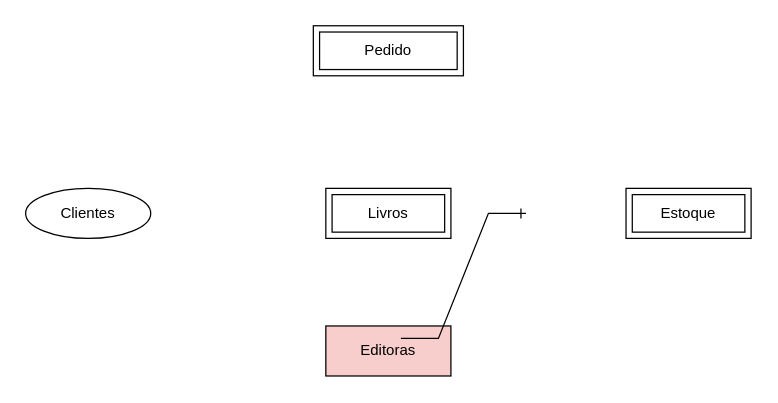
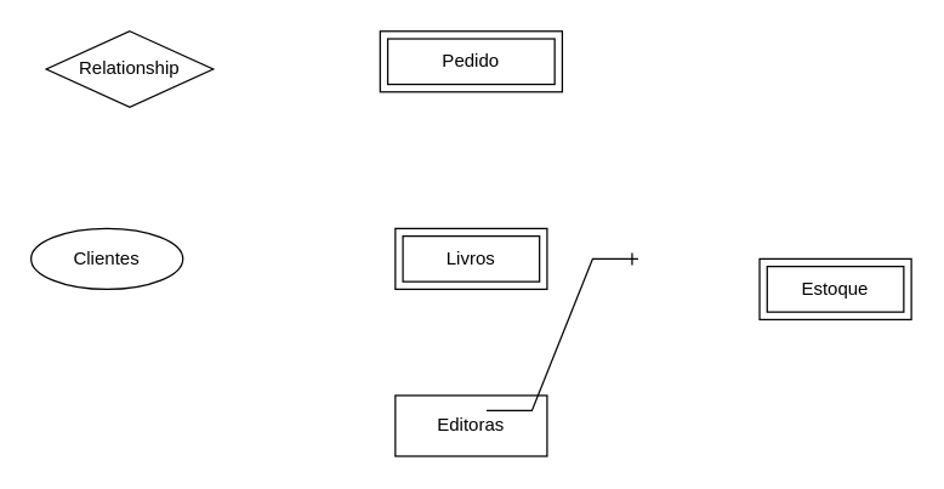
  <mxCell id="0" />
  <mxCell id="1" parent="0" />
  <mxCell id="2" value="Clientes" style="ellipse;whiteSpace=wrap;html=1;align=center;" vertex="1" parent="1"><mxGeometry x="20" y="150" width="100" height="40" as="geometry" /></mxCell>
- <mxCell id="3" value="Editoras" style="whiteSpace=wrap;html=1;align=center;fillColor=#f8cecc;" vertex="1" parent="1"><mxGeometry x="260" y="260" width="100" height="40" as="geometry" /></mxCell>
+ <mxCell id="3" value="Editoras" style="whiteSpace=wrap;html=1;align=center;" vertex="1" parent="1"><mxGeometry x="260" y="260" width="100" height="40" as="geometry" /></mxCell>
  <mxCell id="4" value="Livros" style="shape=ext;margin=3;double=1;whiteSpace=wrap;html=1;align=center;" vertex="1" parent="1"><mxGeometry x="260" y="150" width="100" height="40" as="geometry" /></mxCell>
  <mxCell id="5" value="Pedido" style="shape=ext;margin=3;double=1;whiteSpace=wrap;html=1;align=center;" vertex="1" parent="1"><mxGeometry x="250" y="20" width="120" height="40" as="geometry" /></mxCell>
- <mxCell id="6" value="Estoque" style="shape=ext;margin=3;double=1;whiteSpace=wrap;html=1;align=center;" vertex="1" parent="1"><mxGeometry x="500" y="150" width="100" height="40" as="geometry" /></mxCell>
+ <mxCell id="6" value="Estoque" style="shape=ext;margin=3;double=1;whiteSpace=wrap;html=1;align=center;" vertex="1" parent="1"><mxGeometry x="500" y="170" width="100" height="40" as="geometry" /></mxCell>
+ <mxCell id="7" value="Relationship" style="shape=rhombus;perimeter=rhombusPerimeter;whiteSpace=wrap;html=1;align=center;" vertex="1" parent="1"><mxGeometry x="30" y="20" width="110" height="50" as="geometry" /></mxCell>
  <mxCell id="8" value="" style="edgeStyle=entityRelationEdgeStyle;fontSize=12;html=1;endArrow=ERone;endFill=1;rounded=0;" edge="1" parent="1"><mxGeometry width="100" height="100" relative="1" as="geometry"><mxPoint x="320" y="270" as="sourcePoint" /><mxPoint x="420" y="170" as="targetPoint" /></mxGeometry></mxCell>
